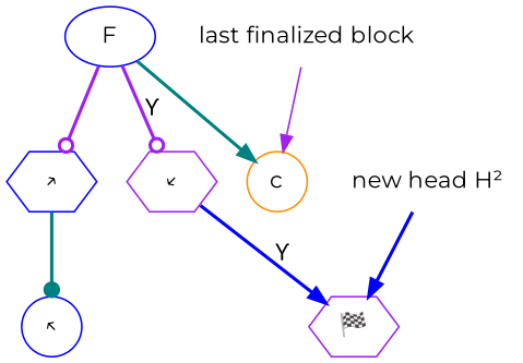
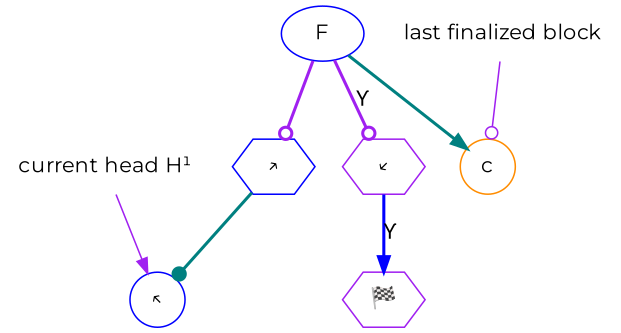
  digraph {
    fontname=Montserrat
    node [color=blue fontname=Montserrat shape=none]
    edge [arrowhead=normal color=purple fontname=Montserrat style=bold]
+   n1 [color=teal label="current head H¹"]
    n2 [label="↖" shape=circle]
-   n3 [label="new head H²"]
    n4 [color=purple label="🏁" shape=hexagon]
    n5 [label="↗" shape=hexagon]
    n6 [label=F shape=ellipse]
    n7 [color=purple label="↙" shape=hexagon]
    c [color=darkorange shape=circle]
    n9 [color=purple label="last finalized block"]
-   n3 -> n4 [color=blue]
+   n1 -> n2 [style=solid]
    n5 -> n2 [arrowhead=dot color=teal]
    n6 -> n5 [arrowhead=odot]
    n6 -> n7 [arrowhead=odot label="ϒ"]
    n6 -> c [color=teal]
    n7 -> n4 [color=blue label="ϒ"]
-   n9 -> c [style=solid]
+   n9 -> c [arrowhead=odot style=solid]
  }
